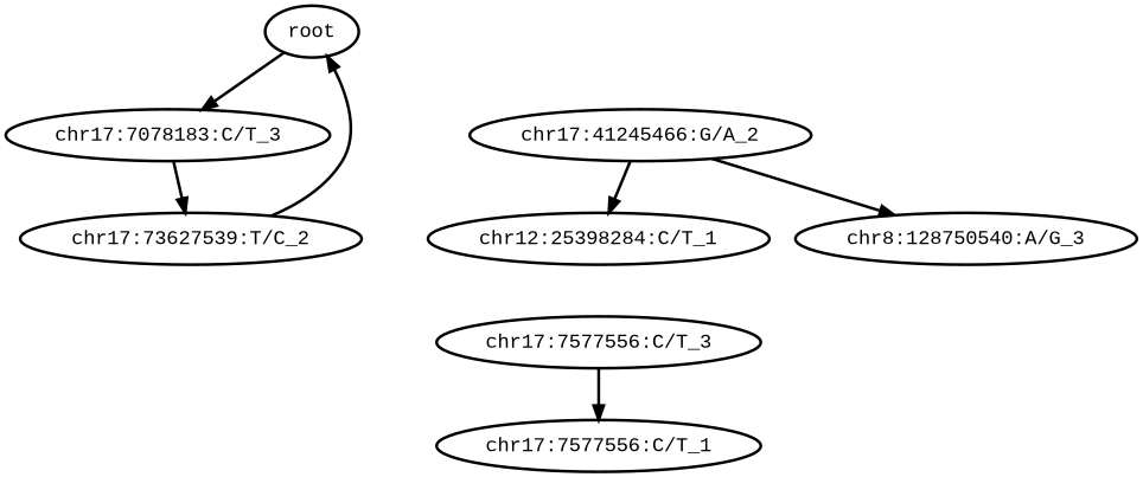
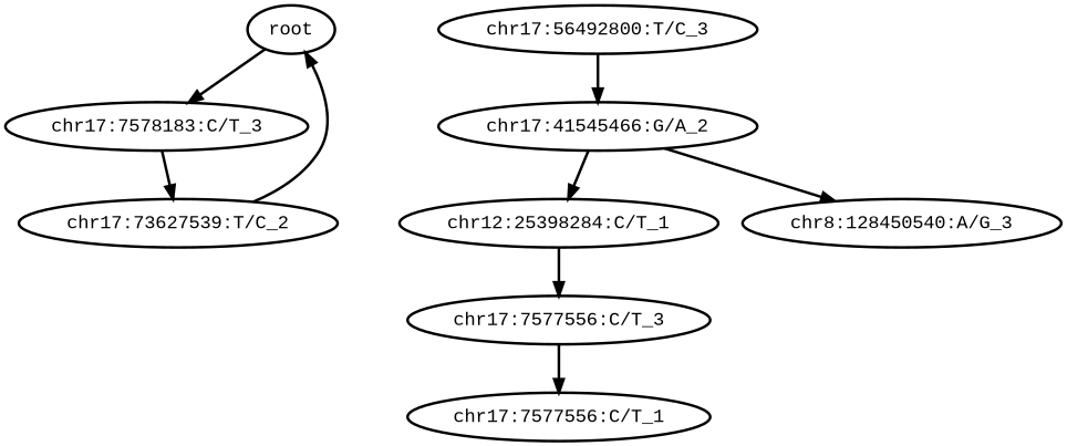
  digraph {
    fontname="Liberation Mono"
    rankdir=TB
    node [fontname="Liberation Mono" style=bold]
    edge [fontname="Liberation Mono" style=bold]
    n1 [label=root]
-   n2 [label="chr17:7078183:C/T_3"]
+   n2 [label="chr17:7578183:C/T_3"]
    n3 [label="chr17:73627539:T/C_2"]
-   n5 [label="chr17:41245466:G/A_2"]
+   n4 [label="chr17:56492800:T/C_3"]
+   n5 [label="chr17:41545466:G/A_2"]
    n6 [label="chr12:25398284:C/T_1"]
-   n7 [label="chr8:128750540:A/G_3"]
+   n7 [label="chr8:128450540:A/G_3"]
    n8 [label="chr17:7577556:C/T_3"]
    n9 [label="chr17:7577556:C/T_1"]
    n1 -> n2
    n2 -> n3
    n3 -> n1
+   n4 -> n5
    n5 -> n6
    n5 -> n7
+   n6 -> n8
    n8 -> n9
  }
